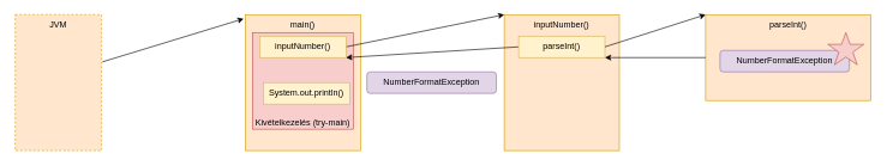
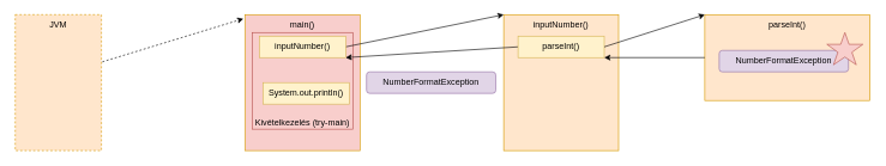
  <mxCell id="0" />
  <mxCell id="1" parent="0" />
- <mxCell id="2" value="main()" style="rounded=0;whiteSpace=wrap;html=1;verticalAlign=top;fillColor=#ffe6cc;strokeColor=#d79b00;" parent="1" vertex="1"><mxGeometry x="340" y="20" width="160" height="190" as="geometry" /></mxCell>
+ <mxCell id="2" value="main()" style="rounded=0;whiteSpace=wrap;html=1;verticalAlign=top;fillColor=#f8cecc;strokeColor=#d79b00;" parent="1" vertex="1"><mxGeometry x="340" y="20" width="160" height="190" as="geometry" /></mxCell>
  <mxCell id="3" value="Kivételkezelés (try-main)" style="rounded=0;whiteSpace=wrap;html=1;fillColor=#f8cecc;strokeColor=#b85450;verticalAlign=bottom;" parent="1" vertex="1"><mxGeometry x="350" y="45" width="140" height="135" as="geometry" /></mxCell>
  <mxCell id="4" value="parseInt()" style="rounded=0;whiteSpace=wrap;html=1;verticalAlign=top;fillColor=#ffe6cc;strokeColor=#d79b00;" parent="1" vertex="1"><mxGeometry x="980" y="20" width="230" height="120" as="geometry" /></mxCell>
  <mxCell id="5" value="JVM" style="rounded=0;whiteSpace=wrap;html=1;verticalAlign=top;fillColor=#ffe6cc;strokeColor=#d79b00;dashed=1;" parent="1" vertex="1"><mxGeometry x="20" y="20" width="120" height="190" as="geometry" /></mxCell>
  <mxCell id="6" value="inputNumber()" style="rounded=0;whiteSpace=wrap;html=1;verticalAlign=top;fillColor=#ffe6cc;strokeColor=#d79b00;" parent="1" vertex="1"><mxGeometry x="700" y="20" width="160" height="190" as="geometry" /></mxCell>
  <mxCell id="7" style="edgeStyle=none;rounded=0;orthogonalLoop=1;jettySize=auto;html=1;exitX=1;exitY=0.5;exitDx=0;exitDy=0;entryX=0;entryY=0;entryDx=0;entryDy=0;" parent="1" source="8" target="6" edge="1"><mxGeometry relative="1" as="geometry"><mxPoint x="579" y="20" as="targetPoint" /></mxGeometry></mxCell>
  <mxCell id="8" value="inputNumber()" style="rounded=0;whiteSpace=wrap;html=1;verticalAlign=top;fillColor=#fff2cc;strokeColor=#d6b656;" parent="1" vertex="1"><mxGeometry x="360" y="50" width="120" height="30" as="geometry" /></mxCell>
  <mxCell id="9" style="edgeStyle=none;rounded=0;orthogonalLoop=1;jettySize=auto;html=1;exitX=0;exitY=0.5;exitDx=0;exitDy=0;entryX=1;entryY=1;entryDx=0;entryDy=0;" parent="1" source="10" target="8" edge="1"><mxGeometry relative="1" as="geometry" /></mxCell>
  <mxCell id="10" value="parseInt()" style="rounded=0;whiteSpace=wrap;html=1;verticalAlign=top;fillColor=#fff2cc;strokeColor=#d6b656;" parent="1" vertex="1"><mxGeometry x="720" y="50" width="120" height="30" as="geometry" /></mxCell>
  <mxCell id="11" value="System.out.println()" style="rounded=0;whiteSpace=wrap;html=1;verticalAlign=top;fillColor=#fff2cc;strokeColor=#d6b656;" parent="1" vertex="1"><mxGeometry x="365" y="115" width="120" height="30" as="geometry" /></mxCell>
- <mxCell id="12" style="rounded=0;orthogonalLoop=1;jettySize=auto;html=1;exitX=1.011;exitY=0.347;exitDx=0;exitDy=0;entryX=-0.015;entryY=0.03;entryDx=0;entryDy=0;entryPerimeter=0;exitPerimeter=0;" parent="1" source="5" target="2" edge="1"><mxGeometry relative="1" as="geometry" /></mxCell>
+ <mxCell id="12" style="rounded=0;orthogonalLoop=1;jettySize=auto;html=1;exitX=1.011;exitY=0.347;exitDx=0;exitDy=0;entryX=-0.015;entryY=0.03;entryDx=0;entryDy=0;entryPerimeter=0;exitPerimeter=0;dashed=1;" parent="1" source="5" target="2" edge="1"><mxGeometry relative="1" as="geometry" /></mxCell>
  <mxCell id="13" value="NumberFormatException" style="rounded=1;whiteSpace=wrap;html=1;verticalAlign=top;fillColor=#e1d5e7;strokeColor=#9673a6;" parent="1" vertex="1"><mxGeometry x="509" y="100" width="180" height="30" as="geometry" /></mxCell>
  <mxCell id="14" style="edgeStyle=none;rounded=0;orthogonalLoop=1;jettySize=auto;html=1;exitX=1;exitY=0.5;exitDx=0;exitDy=0;entryX=0;entryY=0;entryDx=0;entryDy=0;" parent="1" target="4" edge="1"><mxGeometry relative="1" as="geometry"><mxPoint x="840" y="65" as="sourcePoint" /><mxPoint x="1060" y="20" as="targetPoint" /></mxGeometry></mxCell>
  <mxCell id="15" value="NumberFormatException" style="rounded=1;whiteSpace=wrap;html=1;verticalAlign=top;fillColor=#e1d5e7;strokeColor=#9673a6;" parent="1" vertex="1"><mxGeometry x="1000" y="70" width="180" height="30" as="geometry" /></mxCell>
  <mxCell id="16" value="" style="verticalLabelPosition=bottom;verticalAlign=top;html=1;shape=mxgraph.basic.star;fillColor=#f8cecc;strokeColor=#b85450;" parent="1" vertex="1"><mxGeometry x="1150" y="45" width="50" height="45" as="geometry" /></mxCell>
  <mxCell id="17" style="edgeStyle=none;rounded=0;orthogonalLoop=1;jettySize=auto;html=1;exitX=0;exitY=0.5;exitDx=0;exitDy=0;entryX=1;entryY=1;entryDx=0;entryDy=0;" parent="1" source="4" target="10" edge="1"><mxGeometry relative="1" as="geometry" /></mxCell>
